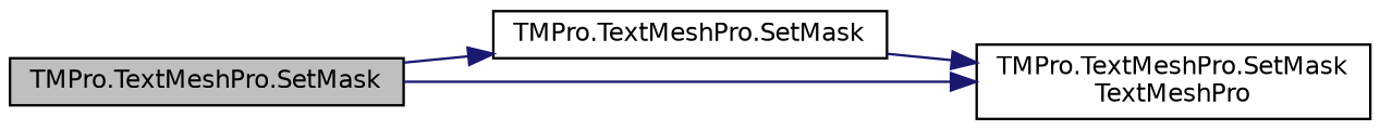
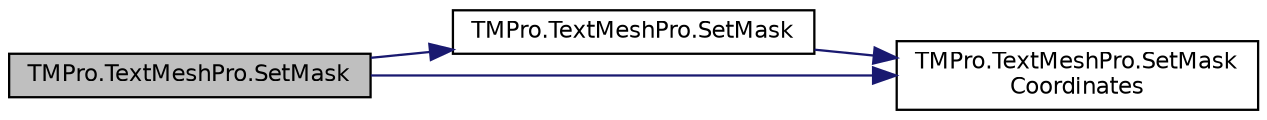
  digraph {
    rankdir=LR
    node [color=black fillcolor=white fontname=Helvetica fontsize=10 shape=record style=filled]
    edge [color=midnightblue fontname=Helvetica fontsize=10 labelfontname=Helvetica labelfontsize=10 style=solid]
    n1 [fillcolor=grey75 fontcolor=black height=0.2 label="TMPro.TextMeshPro.SetMask" width=0.4]
    n2 [height=0.2 label="TMPro.TextMeshPro.SetMask" width=0.4]
-   n3 [height=0.2 label="TMPro.TextMeshPro.SetMask\lTextMeshPro" width=0.4]
+   n3 [height=0.2 label="TMPro.TextMeshPro.SetMask\lCoordinates" width=0.4]
    n1 -> n2
    n1 -> n3
    n2 -> n3
  }
